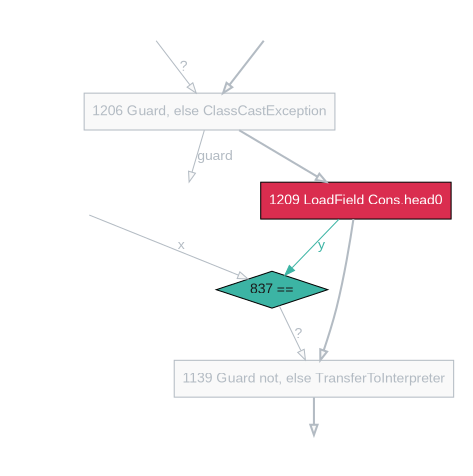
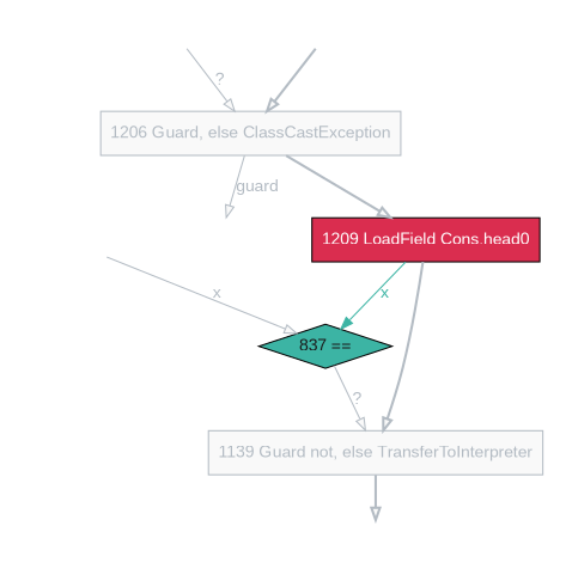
  digraph {
    bgcolor=white
    node [style=invis]
    edge [color="#b3bbc3" fillcolor="#f9f9f9" fontcolor="#b3bbc3" fontname=arial]
    node231
    n2 [color=black fillcolor="#3cb4a4" fontcolor="#1a1919" fontname=Arial label="837 ==" shape=diamond style=filled]
    n3 [color="#b3bbc3" fillcolor="#f9f9f9" fontcolor="#b3bbc3" fontname=Arial label="1139 Guard not, else TransferToInterpreter" shape=rectangle style=filled]
    node1141
    node1194
    n6 [color="#b3bbc3" fillcolor="#f9f9f9" fontcolor="#b3bbc3" fontname=Arial label="1206 Guard, else ClassCastException" shape=rectangle style=filled]
    node1195
    node1208
    n9 [color=black fillcolor="#da2d4f" fontcolor="#ffffff" fontname=Arial label="1209 LoadField Cons.head0" shape=rectangle style=filled]
    node1211
    node231 -> n2 [label=x]
    n2 -> n3 [label="?"]
    n3 -> node1141 [penwidth=2]
    node1194 -> n6 [label="?"]
    n6 -> node1208 [label=guard]
    n6 -> n9 [penwidth=2]
-   n9 -> n2 [color="#3cb4a4" fontcolor="#3cb4a4" label=y fillcolor=""]
+   n9 -> n2 [color="#3cb4a4" fontcolor="#3cb4a4" label=x fillcolor=""]
    n9 -> n3 [penwidth=2]
    node1211 -> n6 [penwidth=2]
  }
